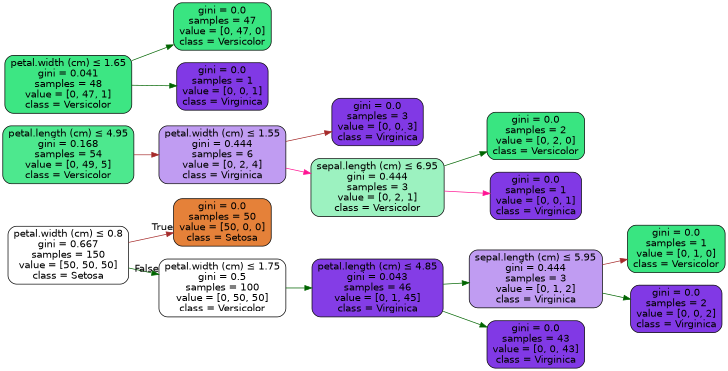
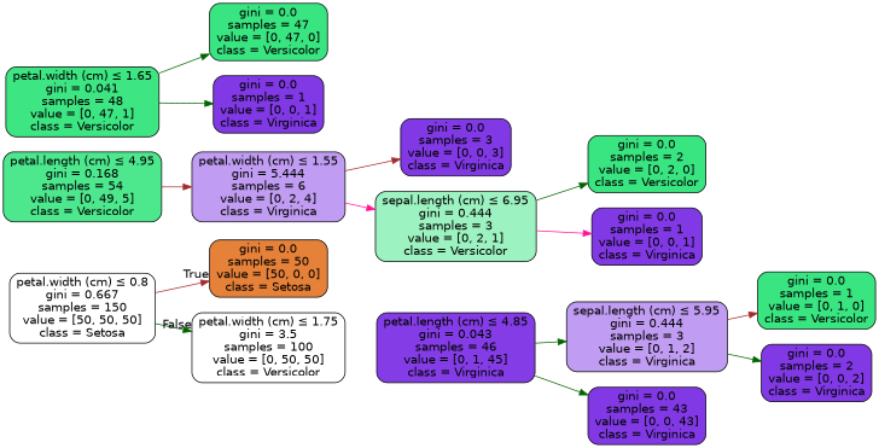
  digraph {
    rankdir=LR
    node [color=black fillcolor="#8139e5ff" fontname=helvetica shape=box style="filled, rounded"]
    edge [color=darkgreen fontname=helvetica]
    n1 [fillcolor="#e5813900" label=<petal.width (cm) &le; 0.8<br/>gini = 0.667<br/>samples = 150<br/>value = [50, 50, 50]<br/>class = Setosa>]
    n2 [fillcolor="#e58139ff" label=<gini = 0.0<br/>samples = 50<br/>value = [50, 0, 0]<br/>class = Setosa>]
-   n3 [fillcolor="#39e58100" label=<petal.width (cm) &le; 1.75<br/>gini = 0.5<br/>samples = 100<br/>value = [0, 50, 50]<br/>class = Versicolor>]
+   n3 [fillcolor="#39e58100" label=<petal.width (cm) &le; 1.75<br/>gini = 3.5<br/>samples = 100<br/>value = [0, 50, 50]<br/>class = Versicolor>]
    n4 [fillcolor="#8139e5f9" label=<petal.length (cm) &le; 4.85<br/>gini = 0.043<br/>samples = 46<br/>value = [0, 1, 45]<br/>class = Virginica>]
    n5 [fillcolor="#39e581e5" label=<petal.length (cm) &le; 4.95<br/>gini = 0.168<br/>samples = 54<br/>value = [0, 49, 5]<br/>class = Versicolor>]
-   n6 [fillcolor="#8139e57f" label=<petal.width (cm) &le; 1.55<br/>gini = 0.444<br/>samples = 6<br/>value = [0, 2, 4]<br/>class = Virginica>]
+   n6 [fillcolor="#8139e57f" label=<petal.width (cm) &le; 1.55<br/>gini = 5.444<br/>samples = 6<br/>value = [0, 2, 4]<br/>class = Virginica>]
    n7 [fillcolor="#8139e57f" label=<sepal.length (cm) &le; 5.95<br/>gini = 0.444<br/>samples = 3<br/>value = [0, 1, 2]<br/>class = Virginica>]
    n8 [label=<gini = 0.0<br/>samples = 43<br/>value = [0, 0, 43]<br/>class = Virginica>]
    n9 [fillcolor="#39e581fa" label=<petal.width (cm) &le; 1.65<br/>gini = 0.041<br/>samples = 48<br/>value = [0, 47, 1]<br/>class = Versicolor>]
    n10 [fillcolor="#39e581ff" label=<gini = 0.0<br/>samples = 47<br/>value = [0, 47, 0]<br/>class = Versicolor>]
    n11 [label=<gini = 0.0<br/>samples = 1<br/>value = [0, 0, 1]<br/>class = Virginica>]
    n12 [label=<gini = 0.0<br/>samples = 3<br/>value = [0, 0, 3]<br/>class = Virginica>]
    n13 [fillcolor="#39e5817f" label=<sepal.length (cm) &le; 6.95<br/>gini = 0.444<br/>samples = 3<br/>value = [0, 2, 1]<br/>class = Versicolor>]
    n14 [fillcolor="#39e581ff" label=<gini = 0.0<br/>samples = 2<br/>value = [0, 2, 0]<br/>class = Versicolor>]
    n15 [label=<gini = 0.0<br/>samples = 1<br/>value = [0, 0, 1]<br/>class = Virginica>]
    n16 [fillcolor="#39e581ff" label=<gini = 0.0<br/>samples = 1<br/>value = [0, 1, 0]<br/>class = Versicolor>]
    n17 [label=<gini = 0.0<br/>samples = 2<br/>value = [0, 0, 2]<br/>class = Virginica>]
    n1 -> n2 [color=brown headlabel=True labelangle=45 labeldistance=2.5]
    n1 -> n3 [headlabel=False labelangle=-45 labeldistance=2.5]
-   n3 -> n4
    n4 -> n7
    n4 -> n8
    n5 -> n6 [color=brown]
    n6 -> n12 [color=brown]
    n6 -> n13 [color=deeppink]
    n7 -> n16 [color=brown]
    n7 -> n17
    n9 -> n10
    n9 -> n11
    n13 -> n14
    n13 -> n15 [color=deeppink]
  }
